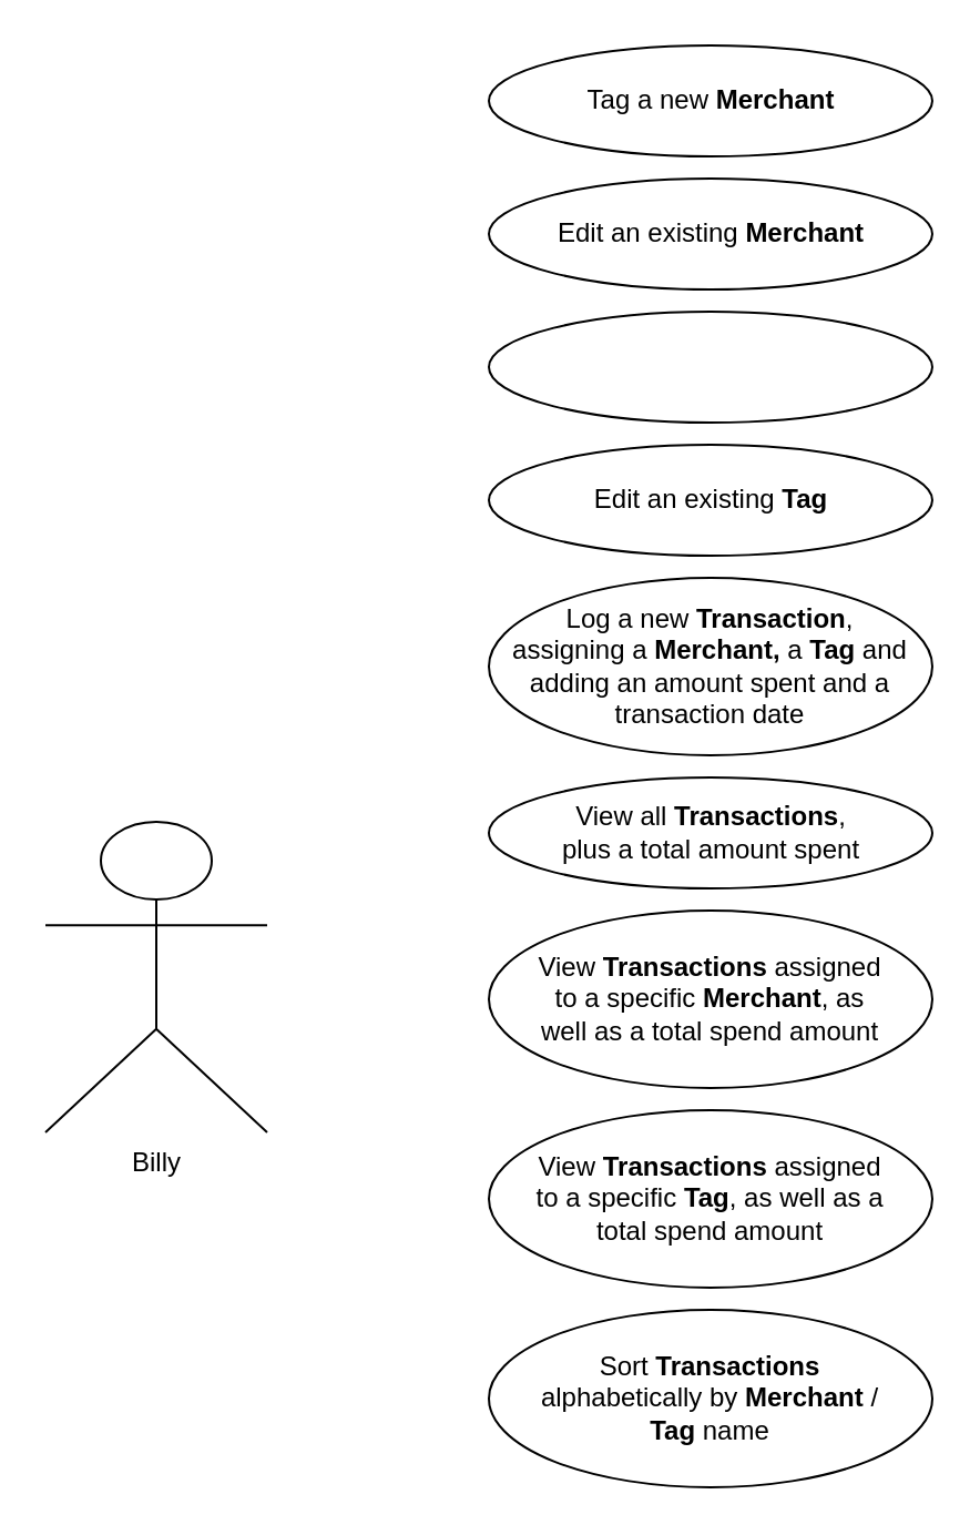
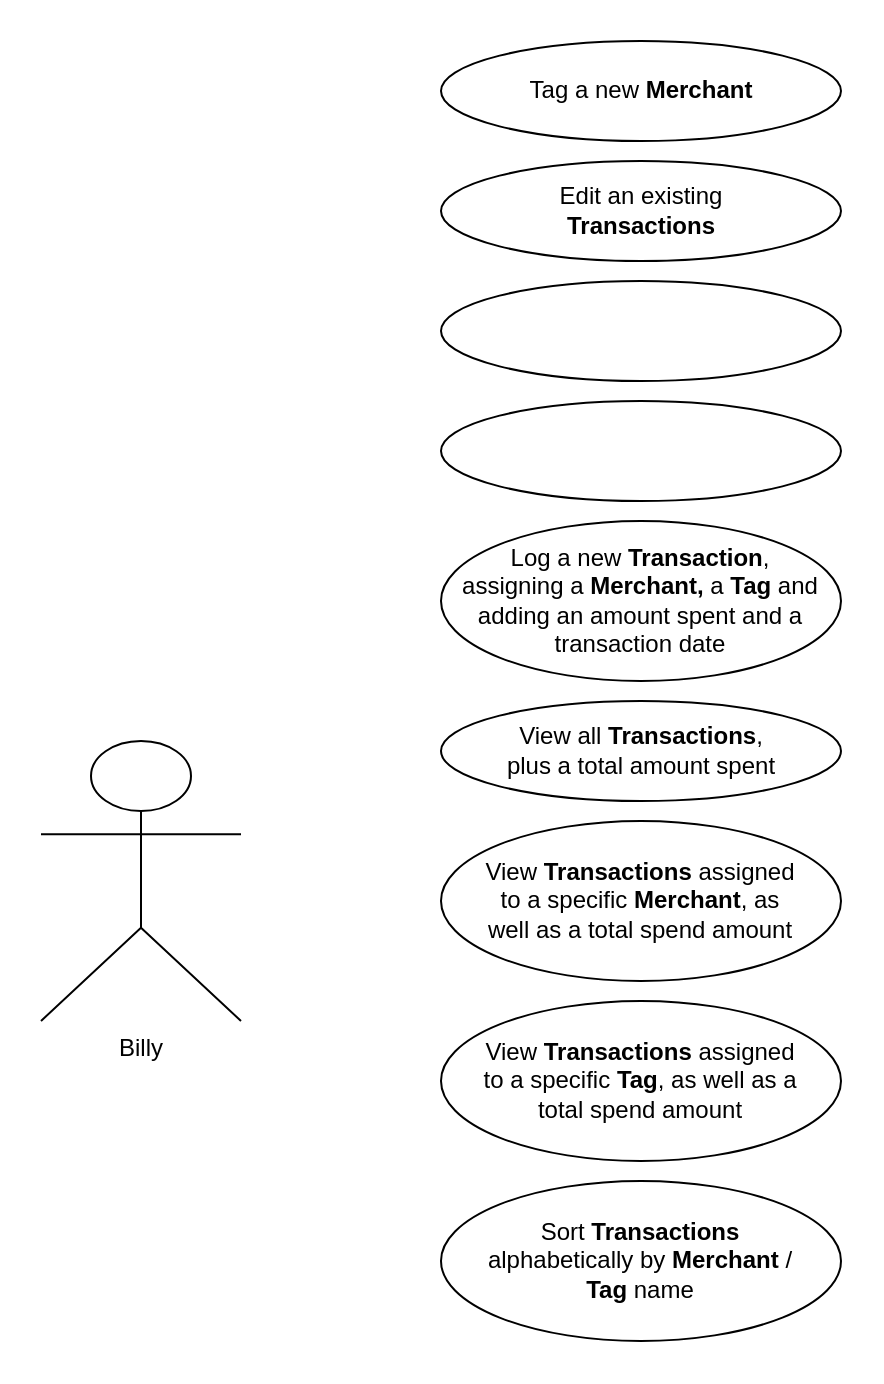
  <mxCell id="0" />
  <mxCell id="1" parent="0" />
  <mxCell id="2" value="" style="ellipse;whiteSpace=wrap;html=1;" vertex="1" parent="1"><mxGeometry x="220" y="20" width="200" height="50" as="geometry" /></mxCell>
  <mxCell id="3" value="Tag a new &lt;b&gt;Merchant&lt;/b&gt;" style="text;html=1;strokeColor=none;fillColor=none;align=center;verticalAlign=middle;whiteSpace=wrap;rounded=0;" vertex="1" parent="1"><mxGeometry x="247.5" y="25" width="145" height="40" as="geometry" /></mxCell>
  <mxCell id="4" value="" style="ellipse;whiteSpace=wrap;html=1;" vertex="1" parent="1"><mxGeometry x="220" y="140" width="200" height="50" as="geometry" /></mxCell>
  <mxCell id="5" value="" style="ellipse;whiteSpace=wrap;html=1;" vertex="1" parent="1"><mxGeometry x="220" y="80" width="200" height="50" as="geometry" /></mxCell>
- <mxCell id="6" value="Edit an existing &lt;b&gt;Merchant&lt;/b&gt;" style="text;html=1;strokeColor=none;fillColor=none;align=center;verticalAlign=middle;whiteSpace=wrap;rounded=0;" vertex="1" parent="1"><mxGeometry x="247.5" y="85" width="145" height="40" as="geometry" /></mxCell>
+ <mxCell id="6" value="Edit an existing &lt;b&gt;Transactions&lt;/b&gt;" style="text;html=1;strokeColor=none;fillColor=none;align=center;verticalAlign=middle;whiteSpace=wrap;rounded=0;" vertex="1" parent="1"><mxGeometry x="247.5" y="85" width="145" height="40" as="geometry" /></mxCell>
  <mxCell id="7" value="" style="ellipse;whiteSpace=wrap;html=1;" vertex="1" parent="1"><mxGeometry x="220" y="200" width="200" height="50" as="geometry" /></mxCell>
- <mxCell id="8" value="Edit an existing &lt;b&gt;Tag&lt;/b&gt;" style="text;html=1;strokeColor=none;fillColor=none;align=center;verticalAlign=middle;whiteSpace=wrap;rounded=0;" vertex="1" parent="1"><mxGeometry x="247.5" y="205" width="145" height="40" as="geometry" /></mxCell>
  <mxCell id="9" value="" style="ellipse;whiteSpace=wrap;html=1;" vertex="1" parent="1"><mxGeometry x="220" y="350" width="200" height="50" as="geometry" /></mxCell>
  <mxCell id="10" value="View all &lt;b&gt;Transactions&lt;/b&gt;, plus a total amount spent" style="text;html=1;strokeColor=none;fillColor=none;align=center;verticalAlign=middle;whiteSpace=wrap;rounded=0;" vertex="1" parent="1"><mxGeometry x="247.5" y="355" width="145" height="40" as="geometry" /></mxCell>
  <mxCell id="11" value="" style="ellipse;whiteSpace=wrap;html=1;" vertex="1" parent="1"><mxGeometry x="220" y="260" width="200" height="80" as="geometry" /></mxCell>
  <mxCell id="12" value="Log a new &lt;b&gt;Transaction&lt;/b&gt;, assigning a &lt;b&gt;Merchant,&lt;/b&gt;&amp;nbsp;a&amp;nbsp;&lt;b&gt;Tag&lt;/b&gt; and adding an amount spent and a transaction date" style="text;html=1;strokeColor=none;fillColor=none;align=center;verticalAlign=middle;whiteSpace=wrap;rounded=0;" vertex="1" parent="1"><mxGeometry x="230" y="280" width="180" height="40" as="geometry" /></mxCell>
  <mxCell id="13" value="" style="ellipse;whiteSpace=wrap;html=1;" vertex="1" parent="1"><mxGeometry x="220" y="410" width="200" height="80" as="geometry" /></mxCell>
  <mxCell id="14" value="View &lt;b&gt;Transactions&lt;/b&gt; assigned to a specific &lt;b&gt;Merchant&lt;/b&gt;, as well as a total spend amount" style="text;html=1;strokeColor=none;fillColor=none;align=center;verticalAlign=middle;whiteSpace=wrap;rounded=0;" vertex="1" parent="1"><mxGeometry x="240" y="430" width="160" height="40" as="geometry" /></mxCell>
  <mxCell id="15" value="" style="ellipse;whiteSpace=wrap;html=1;" vertex="1" parent="1"><mxGeometry x="220" y="500" width="200" height="80" as="geometry" /></mxCell>
  <mxCell id="16" value="View &lt;b&gt;Transactions&lt;/b&gt; assigned to a specific &lt;b&gt;Tag&lt;/b&gt;, as well as a total spend amount" style="text;html=1;strokeColor=none;fillColor=none;align=center;verticalAlign=middle;whiteSpace=wrap;rounded=0;" vertex="1" parent="1"><mxGeometry x="240" y="520" width="160" height="40" as="geometry" /></mxCell>
  <mxCell id="17" value="" style="ellipse;whiteSpace=wrap;html=1;" vertex="1" parent="1"><mxGeometry x="220" y="590" width="200" height="80" as="geometry" /></mxCell>
  <mxCell id="18" value="Sort &lt;b&gt;Transactions&lt;/b&gt; alphabetically by &lt;b&gt;Merchant&lt;/b&gt; / &lt;b&gt;Tag&lt;/b&gt; name" style="text;html=1;strokeColor=none;fillColor=none;align=center;verticalAlign=middle;whiteSpace=wrap;rounded=0;" vertex="1" parent="1"><mxGeometry x="240" y="610" width="160" height="40" as="geometry" /></mxCell>
  <mxCell id="19" value="Billy" style="shape=umlActor;verticalLabelPosition=bottom;verticalAlign=top;html=1;outlineConnect=0;" vertex="1" parent="1"><mxGeometry x="20" y="370" width="100" height="140" as="geometry" /></mxCell>
